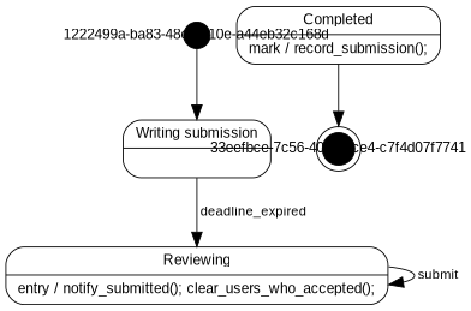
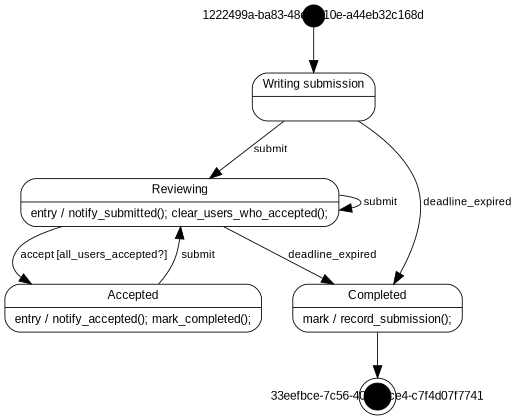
  digraph {
    rankdir=TB
    node [fontname=Arial fontsize=10 penwidth=0.7 shape=Mrecord]
    edge [dir=forward fontname=Arial fontsize=9 penwidth=0.7]
    n1 [height=0.54167 label="{Writing submission|}" width=1.3889]
    n2 [height=0.54167 label="{Reviewing|entry / notify_submitted(); clear_users_who_accepted();}" width=3.5625]
    n3 [height=0.54167 label="{Completed|mark / record_submission();}" width=1.9167]
+   n4 [height=0.54167 label="{Accepted|entry / notify_accepted(); mark_completed();}" width=2.8958]
    "33eefbce-7c56-40dc-9ce4-c7f4d07f7741" [color=black fillcolor=black fixedsize=true height=0.30556 shape=doublecircle style=filled width=0.29167]
    "1222499a-ba83-48c5-b10e-a44eb32c168d" [color=black fillcolor=black fixedsize=true height=0.25 shape=circle style=filled width=0.25]
-   n1 -> n2 [label=" deadline_expired  "]
+   n1 -> n2 [label=" submit  "]
+   n1 -> n3 [label=" deadline_expired  "]
    n2 -> n2 [label=" submit  "]
+   n2 -> n3 [label=" deadline_expired  "]
+   n2 -> n4 [label=" accept [all_users_accepted?]  "]
    n3 -> "33eefbce-7c56-40dc-9ce4-c7f4d07f7741"
+   n4 -> n2 [label=" submit  "]
    "1222499a-ba83-48c5-b10e-a44eb32c168d" -> n1
  }
